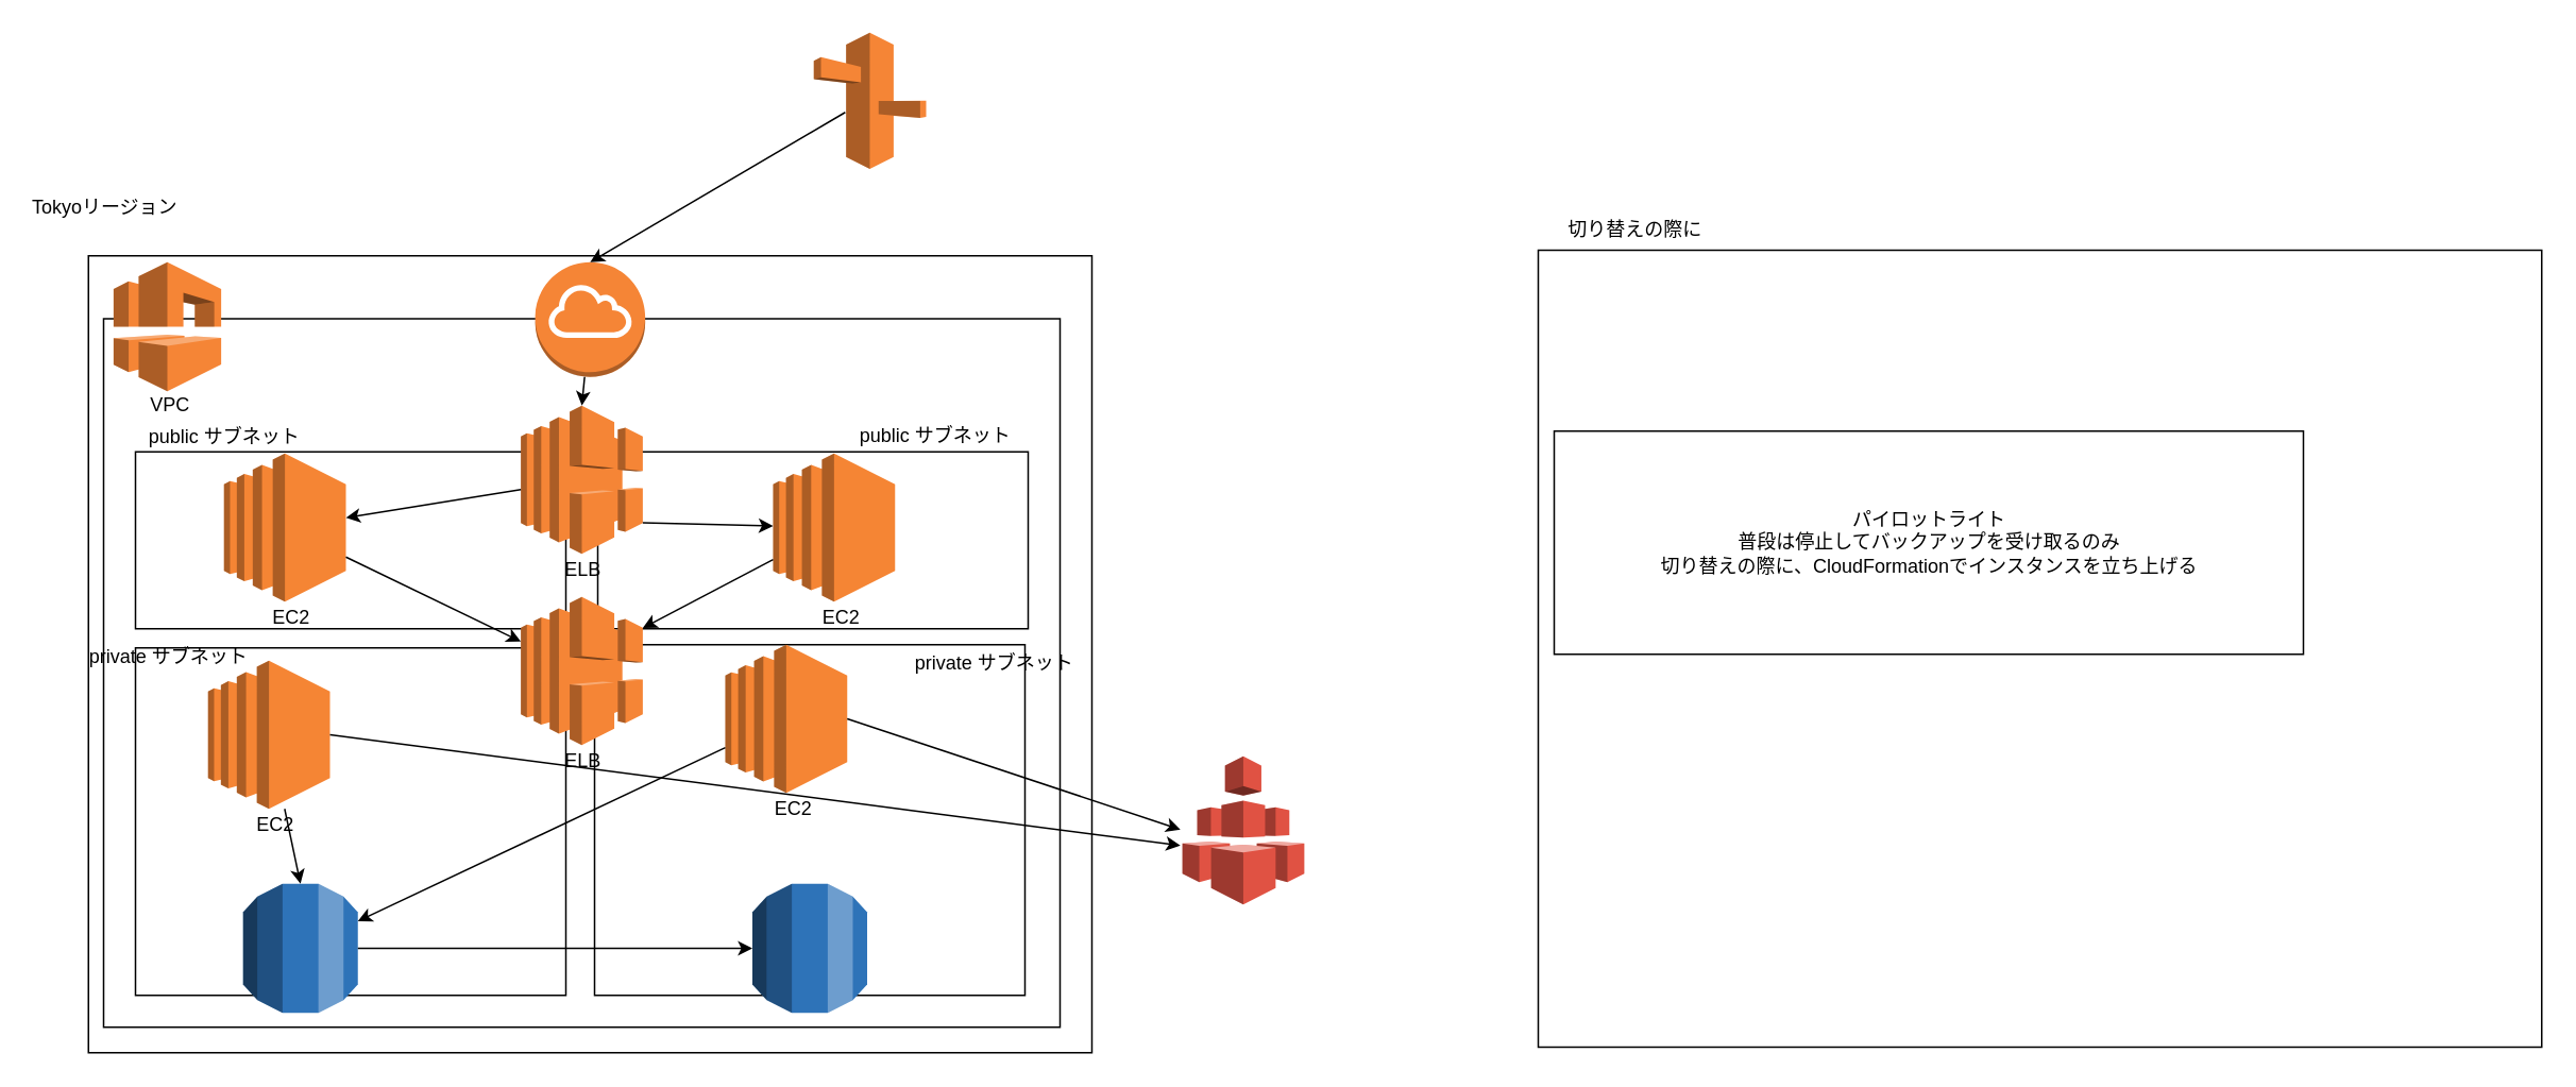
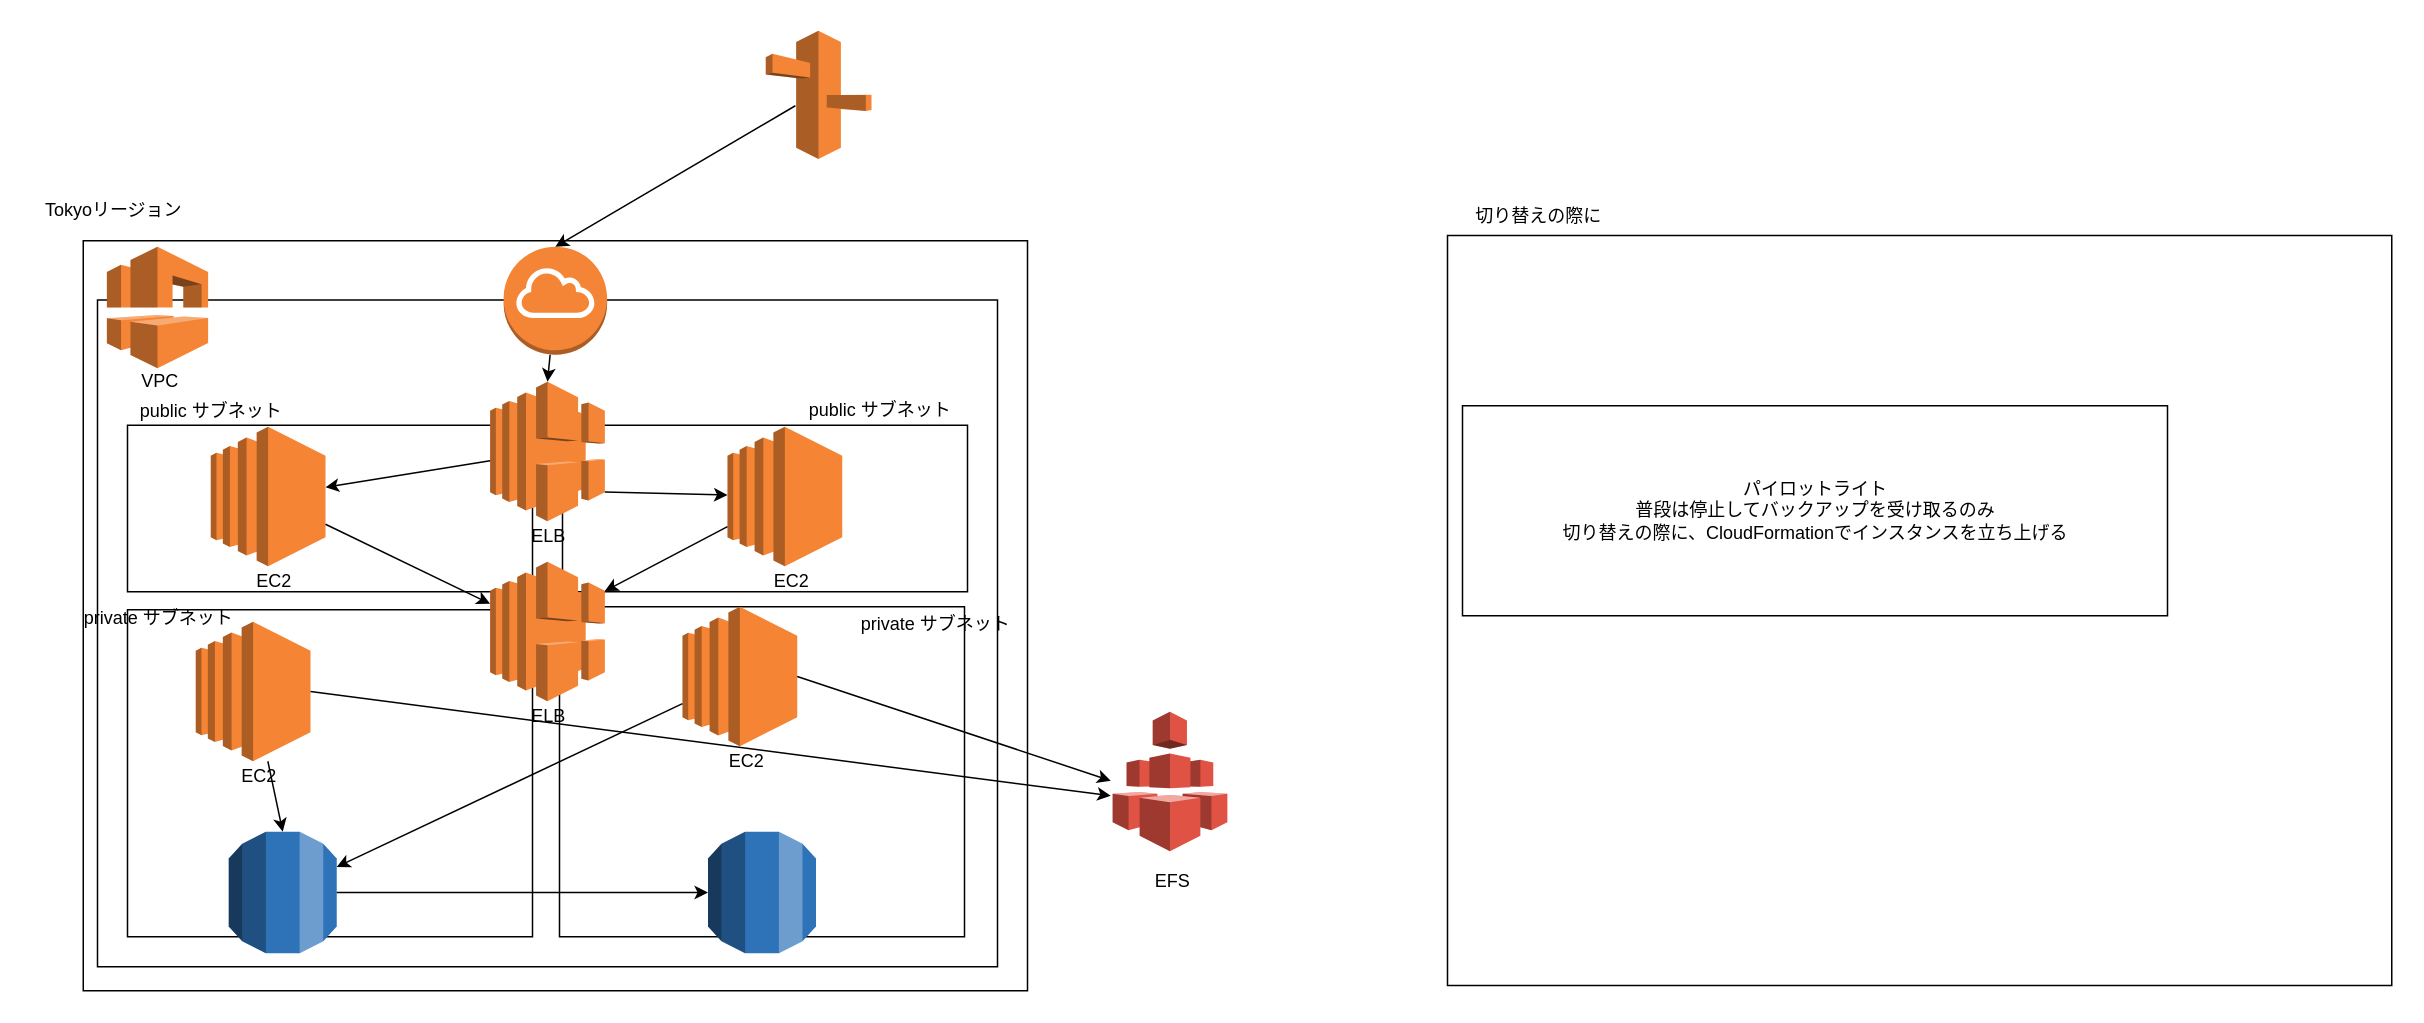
  <mxCell id="0" />
  <mxCell id="1" parent="0" />
  <mxCell id="2" value="" style="whiteSpace=wrap;html=1;align=left;" vertex="1" parent="1"><mxGeometry x="55" y="160" width="629.5" height="500" as="geometry" /></mxCell>
  <mxCell id="3" value="" style="whiteSpace=wrap;html=1;align=left;" vertex="1" parent="1"><mxGeometry x="64.5" y="199.5" width="600" height="444.5" as="geometry" /></mxCell>
  <mxCell id="4" value="" style="whiteSpace=wrap;html=1;align=left;" vertex="1" parent="1"><mxGeometry x="374.5" y="283" width="270" height="111" as="geometry" /></mxCell>
- <mxCell id="5" value="Tokyoリージョン" style="text;html=1;align=center;verticalAlign=middle;resizable=0;points=[];autosize=1;strokeColor=none;" vertex="1" parent="1"><mxGeometry x="10" y="120" width="110" height="20" as="geometry" /></mxCell>
+ <mxCell id="5" value="Tokyoリージョン" style="text;html=1;align=center;verticalAlign=middle;resizable=0;points=[];autosize=1;strokeColor=none;" vertex="1" parent="1"><mxGeometry x="20" y="130" width="110" height="20" as="geometry" /></mxCell>
  <mxCell id="6" value="" style="outlineConnect=0;dashed=0;verticalLabelPosition=bottom;verticalAlign=top;align=center;html=1;shape=mxgraph.aws3.internet_gateway;fillColor=#F58536;gradientColor=none;" vertex="1" parent="1"><mxGeometry x="335.25" y="164" width="69" height="72" as="geometry" /></mxCell>
  <mxCell id="7" value="" style="whiteSpace=wrap;html=1;align=left;" vertex="1" parent="1"><mxGeometry x="84.5" y="283" width="270" height="111" as="geometry" /></mxCell>
  <mxCell id="8" value="" style="group" vertex="1" connectable="0" parent="1"><mxGeometry x="72.5" y="163" width="67.5" height="101" as="geometry" /></mxCell>
  <mxCell id="9" value="VPC" style="text;html=1;align=center;verticalAlign=middle;resizable=0;points=[];autosize=1;strokeColor=none;" vertex="1" parent="8"><mxGeometry x="13.75" y="81" width="40" height="20" as="geometry" /></mxCell>
  <mxCell id="10" value="" style="group" vertex="1" connectable="0" parent="1"><mxGeometry x="326.25" y="254" width="76.5" height="113" as="geometry" /></mxCell>
  <mxCell id="11" value="ELB" style="text;html=1;align=center;verticalAlign=middle;resizable=0;points=[];autosize=1;strokeColor=none;" vertex="1" parent="10"><mxGeometry x="18.25" y="93" width="40" height="20" as="geometry" /></mxCell>
  <mxCell id="12" value="" style="outlineConnect=0;dashed=0;verticalLabelPosition=bottom;verticalAlign=top;align=center;html=1;shape=mxgraph.aws3.elastic_load_balancing;fillColor=#F58536;gradientColor=none;" vertex="1" parent="10"><mxGeometry width="76.5" height="93" as="geometry" /></mxCell>
  <mxCell id="13" value="" style="edgeStyle=none;rounded=0;orthogonalLoop=1;jettySize=auto;html=1;" edge="1" parent="10" source="11" target="12"><mxGeometry x="375" y="170" as="geometry" /></mxCell>
  <mxCell id="14" value="" style="whiteSpace=wrap;html=1;align=left;" vertex="1" parent="1"><mxGeometry x="84.5" y="406" width="270" height="218" as="geometry" /></mxCell>
  <mxCell id="15" style="edgeStyle=none;rounded=0;orthogonalLoop=1;jettySize=auto;html=1;entryX=0.5;entryY=0;entryDx=0;entryDy=0;entryPerimeter=0;" edge="1" parent="1" source="20" target="22"><mxGeometry relative="1" as="geometry"><mxPoint x="724.5" y="354" as="targetPoint" /></mxGeometry></mxCell>
  <mxCell id="16" value="EC2" style="text;html=1;align=center;verticalAlign=middle;resizable=0;points=[];autosize=1;strokeColor=none;" vertex="1" parent="1"><mxGeometry x="602.5" y="507" width="40" height="20" as="geometry" /></mxCell>
  <mxCell id="17" value="" style="edgeStyle=none;rounded=0;orthogonalLoop=1;jettySize=auto;html=1;" edge="1" parent="1" source="12" target="35"><mxGeometry x="587.5" y="404" as="geometry" /></mxCell>
  <mxCell id="18" value="" style="whiteSpace=wrap;html=1;align=left;" vertex="1" parent="1"><mxGeometry x="372.5" y="404" width="270" height="220" as="geometry" /></mxCell>
  <mxCell id="19" value="" style="group" vertex="1" connectable="0" parent="1"><mxGeometry x="130" y="414" width="76.5" height="113" as="geometry" /></mxCell>
  <mxCell id="20" value="" style="outlineConnect=0;dashed=0;verticalLabelPosition=bottom;verticalAlign=top;align=center;html=1;shape=mxgraph.aws3.ec2;fillColor=#F58534;gradientColor=none;" vertex="1" parent="19"><mxGeometry width="76.5" height="93" as="geometry" /></mxCell>
  <mxCell id="21" value="EC2" style="text;html=1;align=center;verticalAlign=middle;resizable=0;points=[];autosize=1;strokeColor=none;" vertex="1" parent="19"><mxGeometry x="22" y="93" width="40" height="20" as="geometry" /></mxCell>
  <mxCell id="22" value="" style="outlineConnect=0;dashed=0;verticalLabelPosition=bottom;verticalAlign=top;align=center;html=1;shape=mxgraph.aws3.rds;fillColor=#2E73B8;gradientColor=none;" vertex="1" parent="1"><mxGeometry x="152" y="554" width="72" height="81" as="geometry" /></mxCell>
  <mxCell id="23" value="" style="group" vertex="1" connectable="0" parent="1"><mxGeometry x="454.5" y="404" width="76.5" height="113" as="geometry" /></mxCell>
  <mxCell id="24" value="" style="outlineConnect=0;dashed=0;verticalLabelPosition=bottom;verticalAlign=top;align=center;html=1;shape=mxgraph.aws3.ec2;fillColor=#F58534;gradientColor=none;" vertex="1" parent="23"><mxGeometry width="76.5" height="93" as="geometry" /></mxCell>
  <mxCell id="25" value="EC2" style="text;html=1;align=center;verticalAlign=middle;resizable=0;points=[];autosize=1;strokeColor=none;" vertex="1" parent="23"><mxGeometry x="22" y="93" width="40" height="20" as="geometry" /></mxCell>
  <mxCell id="26" value="" style="outlineConnect=0;dashed=0;verticalLabelPosition=bottom;verticalAlign=top;align=center;html=1;shape=mxgraph.aws3.rds;fillColor=#2E73B8;gradientColor=none;" vertex="1" parent="1"><mxGeometry x="471.5" y="554" width="72" height="81" as="geometry" /></mxCell>
  <mxCell id="27" value="" style="edgeStyle=none;rounded=0;orthogonalLoop=1;jettySize=auto;html=1;exitX=1;exitY=0.79;exitDx=0;exitDy=0;exitPerimeter=0;" edge="1" parent="1" source="12" target="38"><mxGeometry x="597.5" y="414" as="geometry"><mxPoint x="336.25" y="373.889" as="sourcePoint" /><mxPoint x="216.5" y="447.111" as="targetPoint" /></mxGeometry></mxCell>
  <mxCell id="28" value="" style="group" vertex="1" connectable="0" parent="1"><mxGeometry x="741.25" y="474" width="76.5" height="123" as="geometry" /></mxCell>
  <mxCell id="29" value="" style="outlineConnect=0;dashed=0;verticalLabelPosition=bottom;verticalAlign=top;align=center;html=1;shape=mxgraph.aws3.efs;fillColor=#E05243;gradientColor=none;" vertex="1" parent="28"><mxGeometry width="76.5" height="93" as="geometry" /></mxCell>
+ <mxCell id="30" value="EFS" style="text;html=1;align=center;verticalAlign=middle;resizable=0;points=[];autosize=1;strokeColor=none;" vertex="1" parent="28"><mxGeometry x="19.75" y="103" width="40" height="20" as="geometry" /></mxCell>
  <mxCell id="31" value="" style="edgeStyle=none;rounded=0;orthogonalLoop=1;jettySize=auto;html=1;" edge="1" parent="1" source="24" target="22"><mxGeometry x="607.5" y="424" as="geometry"><mxPoint x="412.75" y="377.47" as="sourcePoint" /><mxPoint x="464.5" y="425.212" as="targetPoint" /></mxGeometry></mxCell>
  <mxCell id="32" value="" style="edgeStyle=none;rounded=0;orthogonalLoop=1;jettySize=auto;html=1;" edge="1" parent="1" source="22" target="26"><mxGeometry x="617.5" y="540.51" as="geometry"><mxPoint x="464.5" y="585.084" as="sourcePoint" /><mxPoint x="234" y="693.999" as="targetPoint" /></mxGeometry></mxCell>
  <mxCell id="33" value="" style="edgeStyle=none;rounded=0;orthogonalLoop=1;jettySize=auto;html=1;entryX=0.5;entryY=0;entryDx=0;entryDy=0;entryPerimeter=0;" edge="1" parent="1" source="6" target="12"><mxGeometry x="607.5" y="424" as="geometry"><mxPoint x="412.75" y="377.47" as="sourcePoint" /><mxPoint x="464.5" y="425.212" as="targetPoint" /></mxGeometry></mxCell>
  <mxCell id="34" value="" style="group" vertex="1" connectable="0" parent="1"><mxGeometry x="140" y="284" width="76.5" height="113" as="geometry" /></mxCell>
  <mxCell id="35" value="" style="outlineConnect=0;dashed=0;verticalLabelPosition=bottom;verticalAlign=top;align=center;html=1;shape=mxgraph.aws3.ec2;fillColor=#F58534;gradientColor=none;" vertex="1" parent="34"><mxGeometry width="76.5" height="93" as="geometry" /></mxCell>
  <mxCell id="36" value="EC2" style="text;html=1;align=center;verticalAlign=middle;resizable=0;points=[];autosize=1;strokeColor=none;" vertex="1" parent="34"><mxGeometry x="22" y="93" width="40" height="20" as="geometry" /></mxCell>
  <mxCell id="37" value="" style="group" vertex="1" connectable="0" parent="1"><mxGeometry x="484.5" y="284" width="76.5" height="113" as="geometry" /></mxCell>
  <mxCell id="38" value="" style="outlineConnect=0;dashed=0;verticalLabelPosition=bottom;verticalAlign=top;align=center;html=1;shape=mxgraph.aws3.ec2;fillColor=#F58534;gradientColor=none;" vertex="1" parent="37"><mxGeometry width="76.5" height="93" as="geometry" /></mxCell>
  <mxCell id="39" value="EC2" style="text;html=1;align=center;verticalAlign=middle;resizable=0;points=[];autosize=1;strokeColor=none;" vertex="1" parent="37"><mxGeometry x="22" y="93" width="40" height="20" as="geometry" /></mxCell>
  <mxCell id="40" value="" style="outlineConnect=0;dashed=0;verticalLabelPosition=bottom;verticalAlign=top;align=center;html=1;shape=mxgraph.aws3.vpc;fillColor=#F58536;gradientColor=none;" vertex="1" parent="1"><mxGeometry x="70.75" y="164" width="67.5" height="81" as="geometry" /></mxCell>
  <mxCell id="41" value="" style="group" vertex="1" connectable="0" parent="1"><mxGeometry x="326.25" y="374" width="76.5" height="113" as="geometry" /></mxCell>
  <mxCell id="42" value="ELB" style="text;html=1;align=center;verticalAlign=middle;resizable=0;points=[];autosize=1;strokeColor=none;" vertex="1" parent="41"><mxGeometry x="18.25" y="93" width="40" height="20" as="geometry" /></mxCell>
  <mxCell id="43" value="" style="outlineConnect=0;dashed=0;verticalLabelPosition=bottom;verticalAlign=top;align=center;html=1;shape=mxgraph.aws3.elastic_load_balancing;fillColor=#F58536;gradientColor=none;" vertex="1" parent="41"><mxGeometry width="76.5" height="93" as="geometry" /></mxCell>
  <mxCell id="44" value="" style="edgeStyle=none;rounded=0;orthogonalLoop=1;jettySize=auto;html=1;" edge="1" parent="41" source="42" target="43"><mxGeometry x="375" y="170" as="geometry" /></mxCell>
  <mxCell id="45" value="" style="edgeStyle=none;rounded=0;orthogonalLoop=1;jettySize=auto;html=1;" edge="1" parent="1" source="35" target="43"><mxGeometry x="597.5" y="414" as="geometry"><mxPoint x="336.25" y="316.661" as="sourcePoint" /><mxPoint x="226.5" y="334.339" as="targetPoint" /></mxGeometry></mxCell>
  <mxCell id="46" value="" style="edgeStyle=none;rounded=0;orthogonalLoop=1;jettySize=auto;html=1;entryX=1;entryY=0.21;entryDx=0;entryDy=0;entryPerimeter=0;" edge="1" parent="1" source="38" target="43"><mxGeometry x="617.5" y="434" as="geometry"><mxPoint x="464.5" y="478.574" as="sourcePoint" /><mxPoint x="234" y="587.489" as="targetPoint" /></mxGeometry></mxCell>
  <mxCell id="47" value="" style="edgeStyle=none;rounded=0;orthogonalLoop=1;jettySize=auto;html=1;exitX=1;exitY=0.5;exitDx=0;exitDy=0;exitPerimeter=0;" edge="1" parent="1" source="24"><mxGeometry x="617.5" y="434" as="geometry"><mxPoint x="464.5" y="478.574" as="sourcePoint" /><mxPoint x="740" y="520" as="targetPoint" /></mxGeometry></mxCell>
  <mxCell id="48" value="" style="edgeStyle=none;rounded=0;orthogonalLoop=1;jettySize=auto;html=1;exitX=1;exitY=0.5;exitDx=0;exitDy=0;exitPerimeter=0;" edge="1" parent="1" source="20"><mxGeometry x="627.5" y="444" as="geometry"><mxPoint x="541" y="460.5" as="sourcePoint" /><mxPoint x="740" y="530" as="targetPoint" /></mxGeometry></mxCell>
  <mxCell id="49" value="public サブネット" style="text;html=1;align=center;verticalAlign=middle;resizable=0;points=[];autosize=1;strokeColor=none;" vertex="1" parent="1"><mxGeometry x="84.5" y="264" width="110" height="20" as="geometry" /></mxCell>
  <mxCell id="50" value="public サブネット" style="text;html=1;align=center;verticalAlign=middle;resizable=0;points=[];autosize=1;strokeColor=none;" vertex="1" parent="1"><mxGeometry x="531" y="263" width="110" height="20" as="geometry" /></mxCell>
  <mxCell id="51" value="private サブネット" style="text;html=1;align=center;verticalAlign=middle;resizable=0;points=[];autosize=1;strokeColor=none;" vertex="1" parent="1"><mxGeometry x="49.5" y="402" width="110" height="20" as="geometry" /></mxCell>
  <mxCell id="52" value="private サブネット" style="text;html=1;align=center;verticalAlign=middle;resizable=0;points=[];autosize=1;strokeColor=none;" vertex="1" parent="1"><mxGeometry x="567.5" y="406" width="110" height="20" as="geometry" /></mxCell>
  <mxCell id="53" value="" style="group" vertex="1" connectable="0" parent="1"><mxGeometry x="964.5" y="130" width="629.5" height="526.5" as="geometry" /></mxCell>
  <mxCell id="54" value="" style="whiteSpace=wrap;html=1;align=left;" vertex="1" parent="53"><mxGeometry y="26.5" width="629.5" height="500" as="geometry" /></mxCell>
  <mxCell id="55" value="切り替えの際に" style="text;html=1;align=center;verticalAlign=middle;resizable=0;points=[];autosize=1;strokeColor=none;" vertex="1" parent="53"><mxGeometry y="4" width="120" height="20" as="geometry" /></mxCell>
  <mxCell id="56" value="パイロットライト&lt;br&gt;普段は停止してバックアップを受け取るのみ&lt;br&gt;切り替えの際に、CloudFormationでインスタンスを立ち上げる" style="whiteSpace=wrap;html=1;" vertex="1" parent="53"><mxGeometry x="10" y="140" width="470" height="140" as="geometry" /></mxCell>
  <mxCell id="57" value="" style="outlineConnect=0;dashed=0;verticalLabelPosition=bottom;verticalAlign=top;align=center;html=1;shape=mxgraph.aws3.route_53;fillColor=#F58536;gradientColor=none;" vertex="1" parent="1"><mxGeometry x="510" y="20" width="70.5" height="85.5" as="geometry" /></mxCell>
  <mxCell id="58" value="" style="edgeStyle=none;rounded=0;orthogonalLoop=1;jettySize=auto;html=1;entryX=0.5;entryY=0;entryDx=0;entryDy=0;entryPerimeter=0;" edge="1" parent="1" target="6"><mxGeometry x="791" y="167.34" as="geometry"><mxPoint x="529.75" y="70.001" as="sourcePoint" /><mxPoint x="420" y="87.679" as="targetPoint" /></mxGeometry></mxCell>
